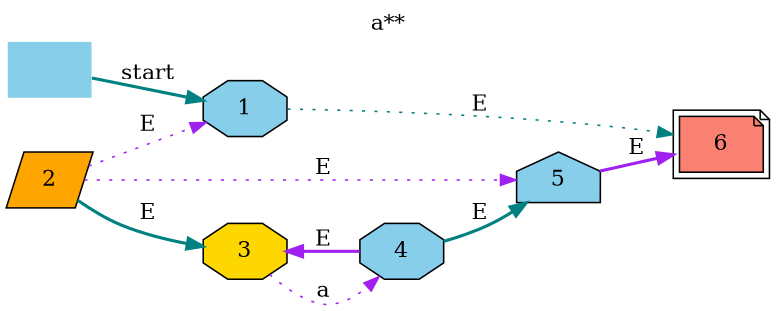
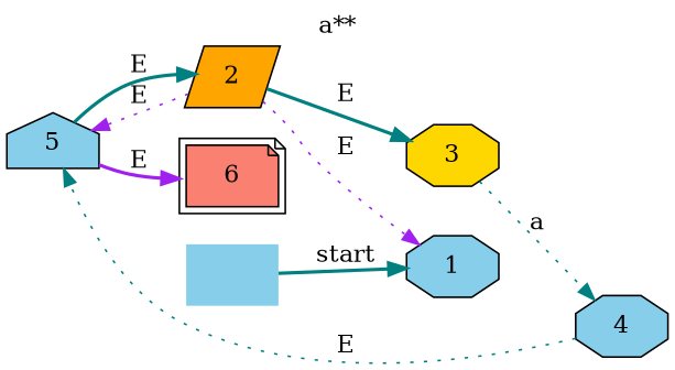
  digraph {
    label="a**"
    labelloc=t
    rankdir=LR
    node [fillcolor=skyblue shape=octagon style=filled]
    edge [color=teal style=dotted]
    6 [fillcolor=salmon peripheries=2 shape=note]
    1
    2 [fillcolor=orange shape=parallelogram]
    3 [fillcolor=gold]
    5 [shape=house]
    4
    " " [shape=plaintext]
-   1 -> 6 [label=E]
    2 -> 1 [color=purple label=E]
    2 -> 3 [label=E style=bold]
    2 -> 5 [color=purple label=E]
-   3 -> 4 [color=purple label=a]
+   3 -> 4 [label=a]
    5 -> 6 [color=purple label=E style=bold]
-   4 -> 3 [color=purple label=E style=bold]
-   4 -> 5 [label=E style=bold]
+   5 -> 2 [label=E style=bold]
+   4 -> 5 [label=E]
    " " -> 1 [label=start style=bold]
  }
